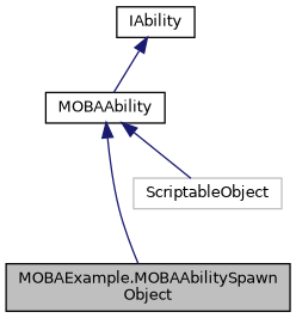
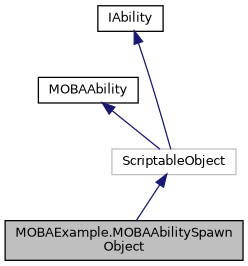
  digraph {
    node [color=black fillcolor=white fontname=Helvetica fontsize=10 shape=record style=filled]
    edge [color=midnightblue dir=back fontname=Helvetica fontsize=10 labelfontname=Helvetica labelfontsize=10 style=solid]
    n1 [fillcolor=grey75 fontcolor=black height=0.2 label="MOBAExample.MOBAAbilitySpawn\lObject" width=0.4]
    n2 [height=0.2 label=MOBAAbility width=0.4]
    n3 [color=grey75 height=0.2 label=ScriptableObject width=0.4]
    n4 [height=0.2 label=IAbility width=0.4]
-   n2 -> n1
+   n3 -> n1
    n2 -> n3
-   n4 -> n2
+   n4 -> n3
  }
